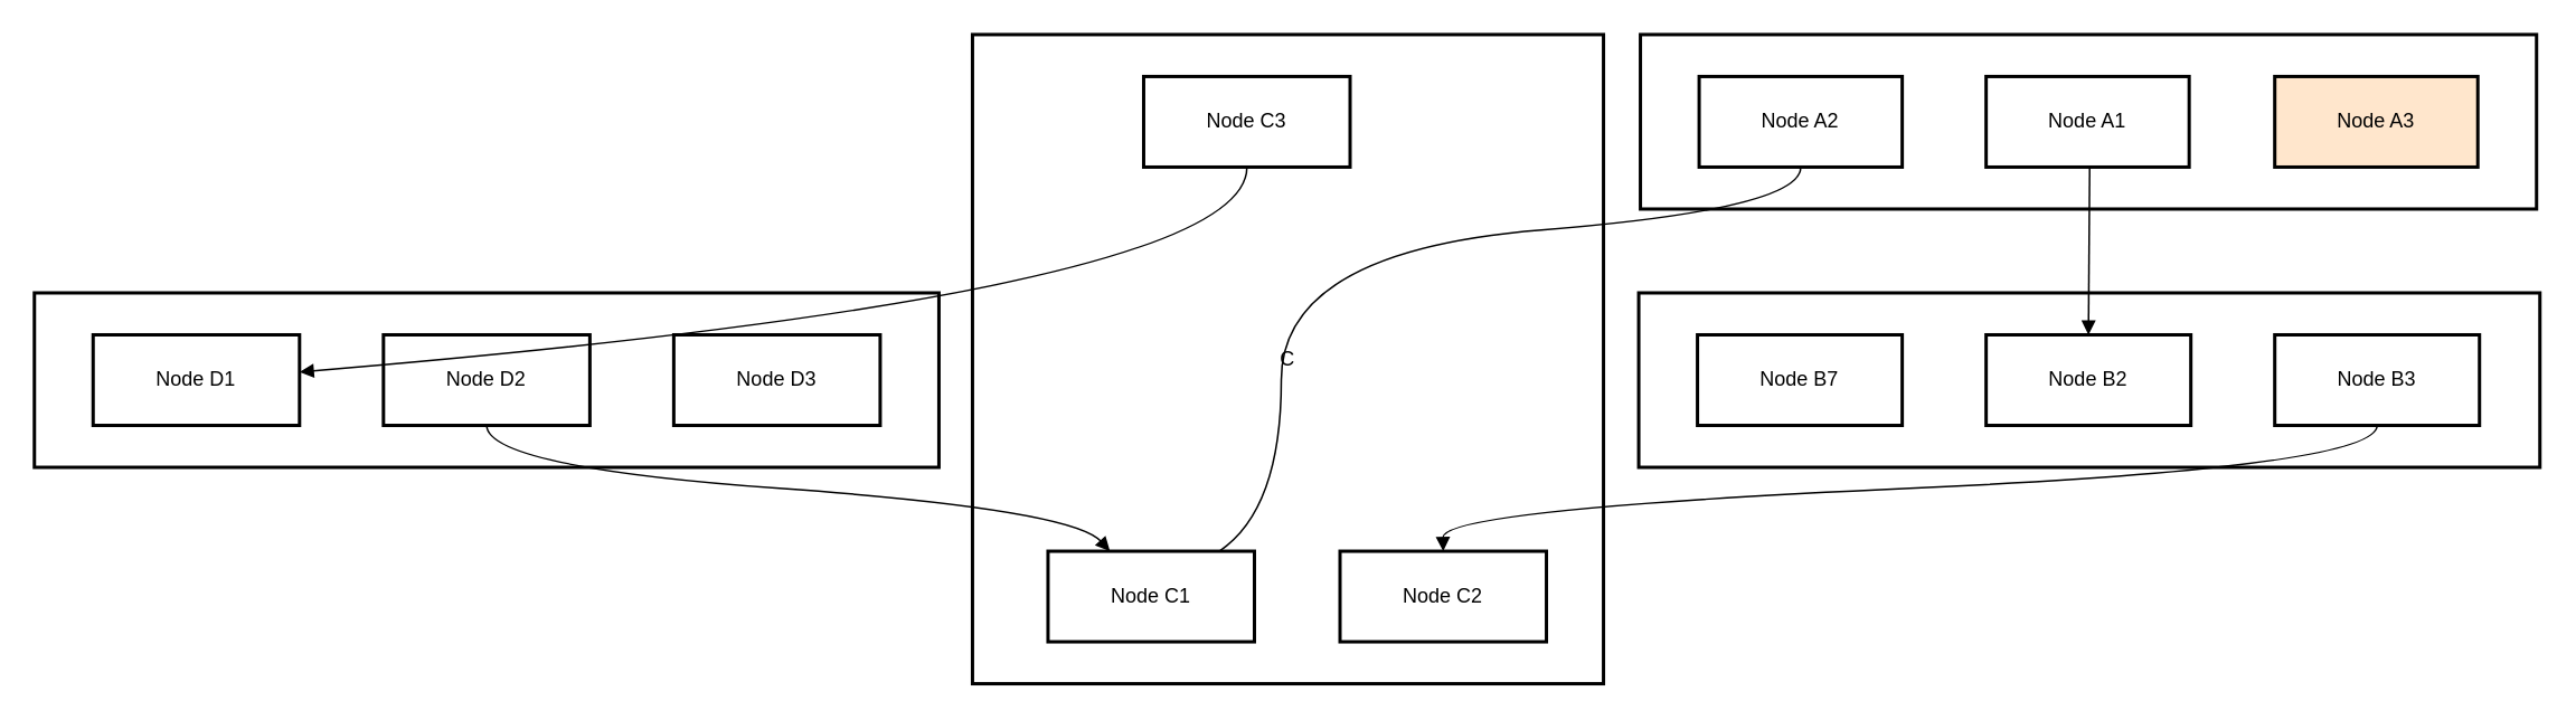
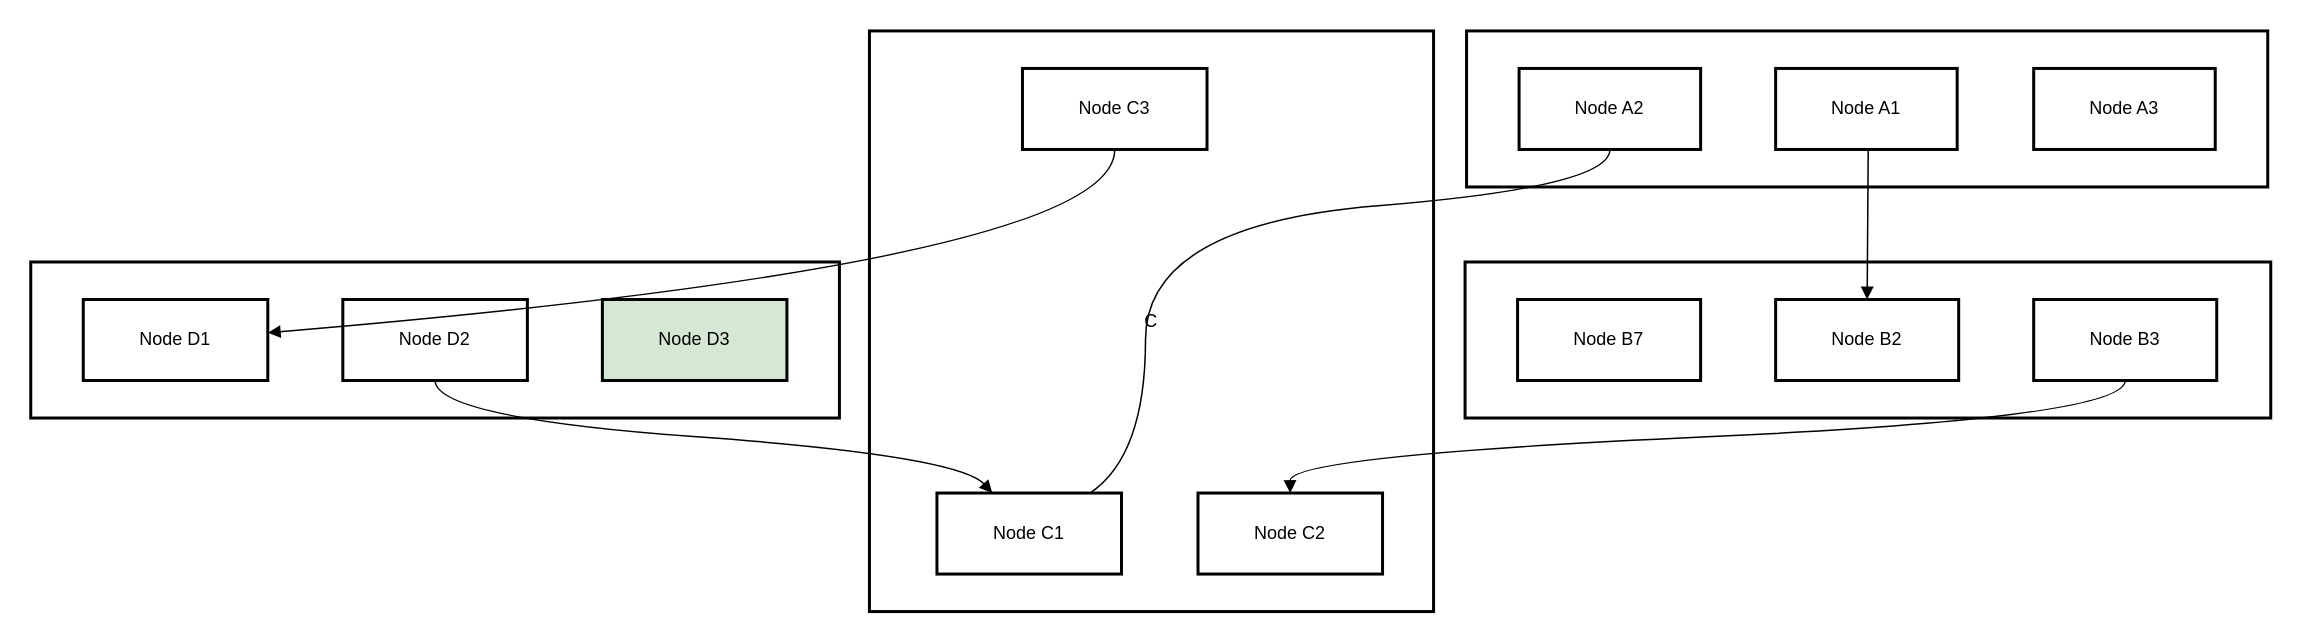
  <mxCell id="0" />
  <mxCell id="1" parent="0" />
  <mxCell id="2" value="D" style="whiteSpace=wrap;strokeWidth=2;" vertex="1" parent="1"><mxGeometry x="20" y="174" width="539" height="104" as="geometry" /></mxCell>
  <mxCell id="3" value="C" style="whiteSpace=wrap;strokeWidth=2;" vertex="1" parent="1"><mxGeometry x="579" y="20" width="376" height="387" as="geometry" /></mxCell>
  <mxCell id="4" value="B" style="whiteSpace=wrap;strokeWidth=2;" vertex="1" parent="1"><mxGeometry x="976" y="174" width="537" height="104" as="geometry" /></mxCell>
  <mxCell id="5" value="A" style="whiteSpace=wrap;strokeWidth=2;" vertex="1" parent="1"><mxGeometry x="977" y="20" width="534" height="104" as="geometry" /></mxCell>
  <mxCell id="6" value="Node A1" style="whiteSpace=wrap;strokeWidth=2;" vertex="1" parent="1"><mxGeometry x="1183" y="45" width="121" height="54" as="geometry" /></mxCell>
  <mxCell id="7" value="Node A2" style="whiteSpace=wrap;strokeWidth=2;" vertex="1" parent="1"><mxGeometry x="1012" y="45" width="121" height="54" as="geometry" /></mxCell>
- <mxCell id="8" value="Node A3" style="whiteSpace=wrap;strokeWidth=2;fillColor=#ffe6cc;" vertex="1" parent="1"><mxGeometry x="1355" y="45" width="121" height="54" as="geometry" /></mxCell>
+ <mxCell id="8" value="Node A3" style="whiteSpace=wrap;strokeWidth=2;" vertex="1" parent="1"><mxGeometry x="1355" y="45" width="121" height="54" as="geometry" /></mxCell>
  <mxCell id="9" value="Node B7" style="whiteSpace=wrap;strokeWidth=2;" vertex="1" parent="1"><mxGeometry x="1011" y="199" width="122" height="54" as="geometry" /></mxCell>
  <mxCell id="10" value="Node B2" style="whiteSpace=wrap;strokeWidth=2;" vertex="1" parent="1"><mxGeometry x="1183" y="199" width="122" height="54" as="geometry" /></mxCell>
  <mxCell id="11" value="Node B3" style="whiteSpace=wrap;strokeWidth=2;" vertex="1" parent="1"><mxGeometry x="1355" y="199" width="122" height="54" as="geometry" /></mxCell>
  <mxCell id="12" value="Node C1" style="whiteSpace=wrap;strokeWidth=2;" vertex="1" parent="1"><mxGeometry x="624" y="328" width="123" height="54" as="geometry" /></mxCell>
  <mxCell id="13" value="Node C2" style="whiteSpace=wrap;strokeWidth=2;" vertex="1" parent="1"><mxGeometry x="798" y="328" width="123" height="54" as="geometry" /></mxCell>
  <mxCell id="14" value="Node C3" style="whiteSpace=wrap;strokeWidth=2;" vertex="1" parent="1"><mxGeometry x="681" y="45" width="123" height="54" as="geometry" /></mxCell>
  <mxCell id="15" value="Node D1" style="whiteSpace=wrap;strokeWidth=2;" vertex="1" parent="1"><mxGeometry x="55" y="199" width="123" height="54" as="geometry" /></mxCell>
  <mxCell id="16" value="Node D2" style="whiteSpace=wrap;strokeWidth=2;" vertex="1" parent="1"><mxGeometry x="228" y="199" width="123" height="54" as="geometry" /></mxCell>
- <mxCell id="17" value="Node D3" style="whiteSpace=wrap;strokeWidth=2;" vertex="1" parent="1"><mxGeometry x="401" y="199" width="123" height="54" as="geometry" /></mxCell>
+ <mxCell id="17" value="Node D3" style="whiteSpace=wrap;strokeWidth=2;fillColor=#d5e8d4;" vertex="1" parent="1"><mxGeometry x="401" y="199" width="123" height="54" as="geometry" /></mxCell>
  <mxCell id="18" value="" style="curved=1;startArrow=none;endArrow=block;exitX=0.51;exitY=1;entryX=0.5;entryY=0;" edge="1" parent="1" source="6" target="10"><mxGeometry relative="1" as="geometry"><Array as="points" /></mxGeometry></mxCell>
  <mxCell id="19" value="" style="curved=1;startArrow=none;endArrow=none;exitX=0.5;exitY=1;entryX=0.83;entryY=0;" edge="1" parent="1" source="7" target="12"><mxGeometry relative="1" as="geometry"><Array as="points"><mxPoint x="1073" y="124" /><mxPoint x="763" y="149" /><mxPoint x="763" y="303" /></Array></mxGeometry></mxCell>
  <mxCell id="20" value="" style="curved=1;startArrow=none;endArrow=block;exitX=0.5;exitY=1;entryX=0.5;entryY=0;" edge="1" parent="1" source="11" target="13"><mxGeometry relative="1" as="geometry"><Array as="points"><mxPoint x="1416" y="278" /><mxPoint x="859" y="303" /></Array></mxGeometry></mxCell>
  <mxCell id="21" value="" style="curved=1;startArrow=none;endArrow=block;exitX=0.5;exitY=1;entryX=1;entryY=0.41;" edge="1" parent="1" source="14" target="15"><mxGeometry relative="1" as="geometry"><Array as="points"><mxPoint x="743" y="174" /></Array></mxGeometry></mxCell>
  <mxCell id="22" value="" style="curved=1;startArrow=none;endArrow=block;exitX=0.5;exitY=1;entryX=0.3;entryY=0;" edge="1" parent="1" source="16" target="12"><mxGeometry relative="1" as="geometry"><Array as="points"><mxPoint x="290" y="278" /><mxPoint x="638" y="303" /></Array></mxGeometry></mxCell>
